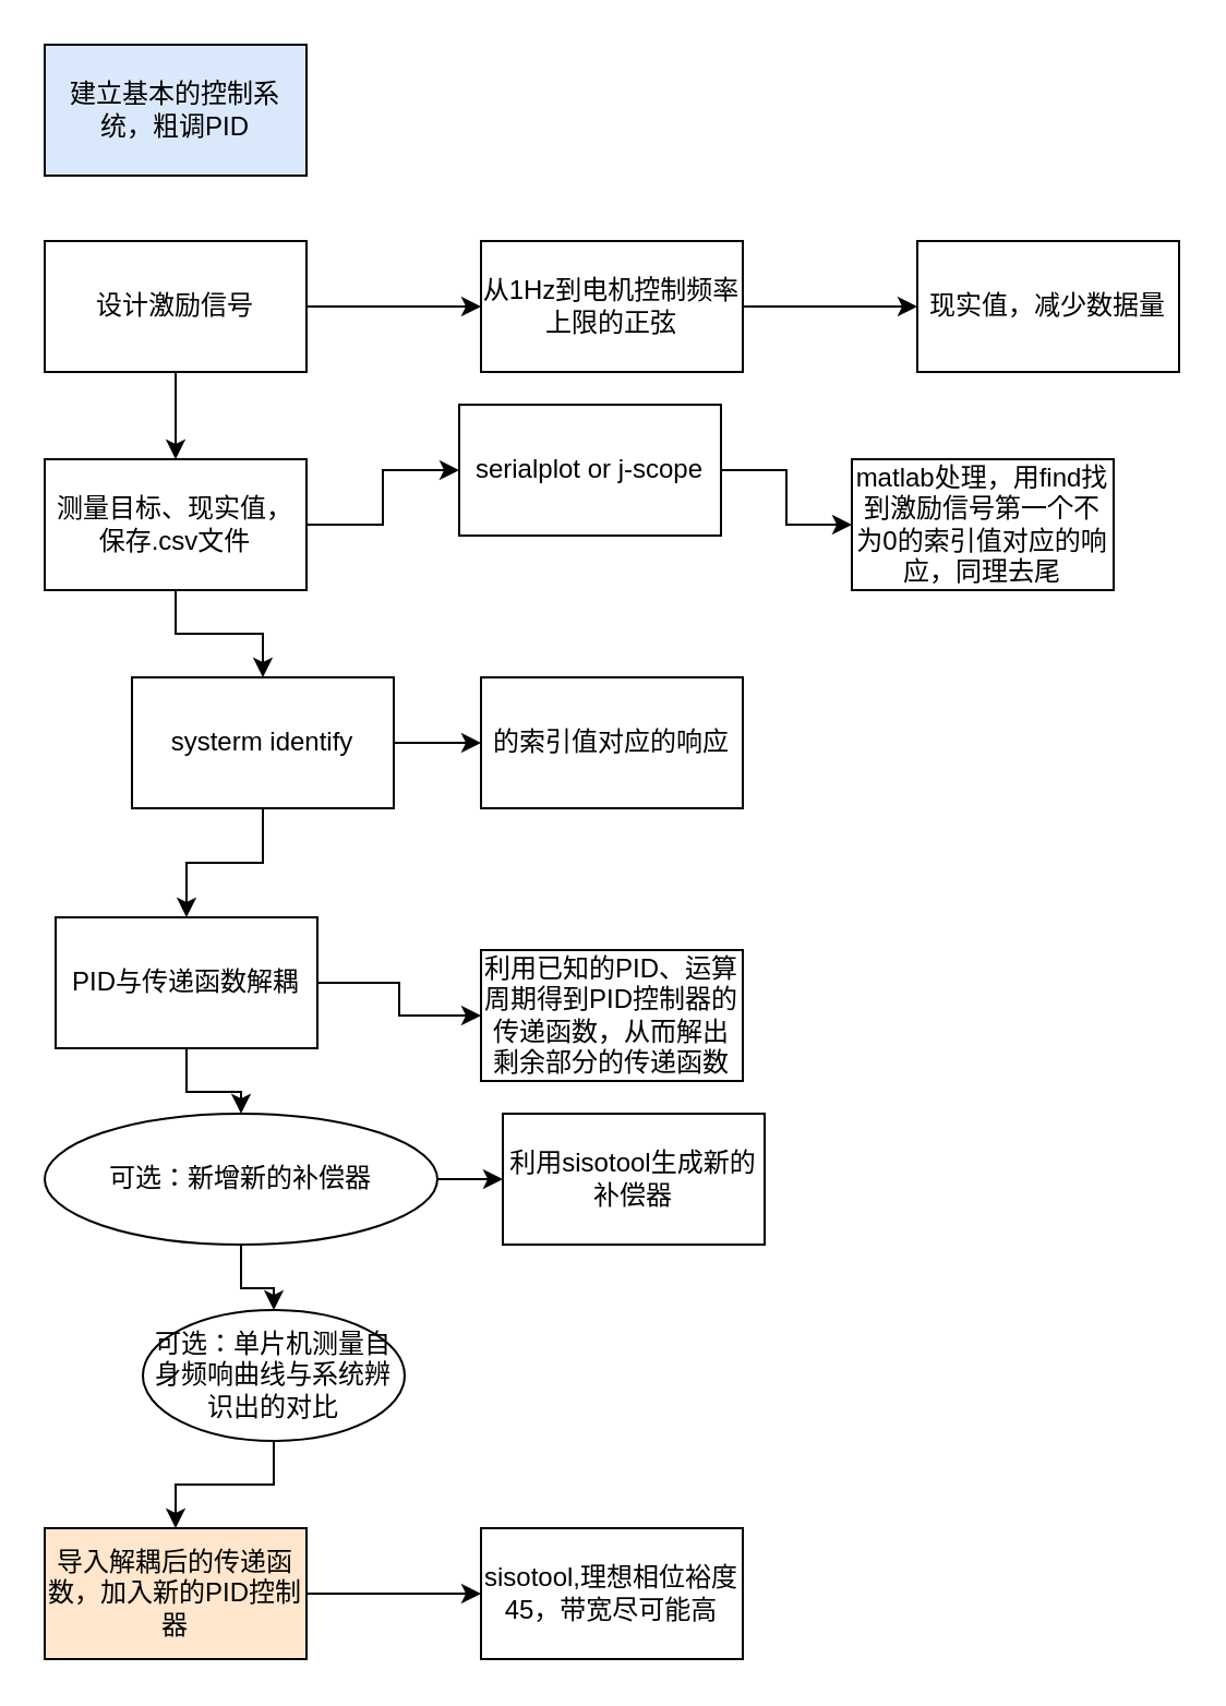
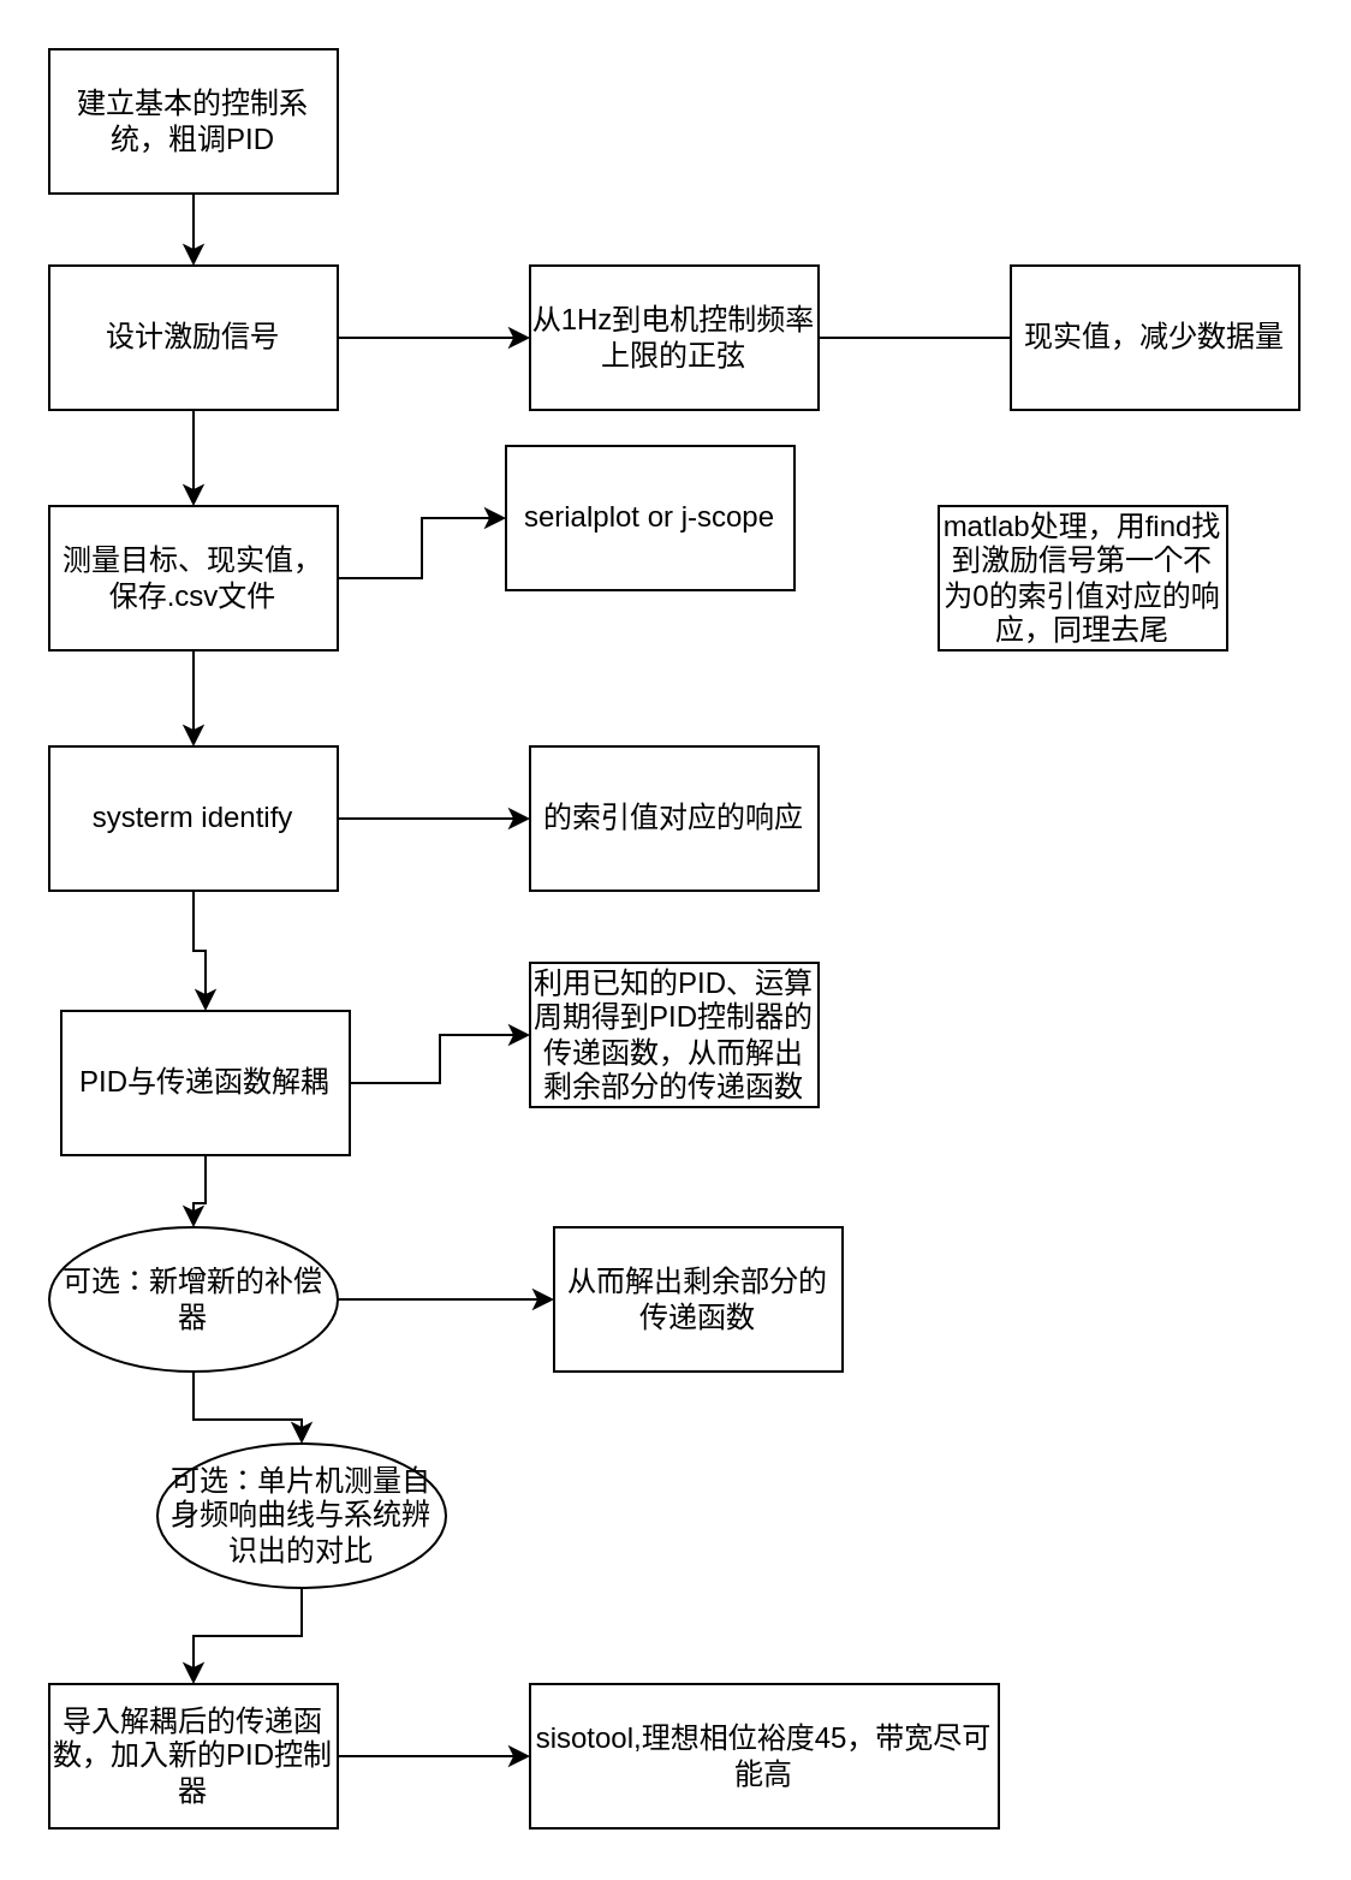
  <mxCell id="0" />
  <mxCell id="1" parent="0" />
- <mxCell id="3" value="建立基本的控制系统，粗调PID" style="rounded=0;whiteSpace=wrap;html=1;fillColor=#dae8fc;" vertex="1" parent="1"><mxGeometry x="20" y="20" width="120" height="60" as="geometry" /></mxCell>
+ <mxCell id="2" value="" style="edgeStyle=orthogonalEdgeStyle;rounded=0;orthogonalLoop=1;jettySize=auto;html=1;" edge="1" parent="1" source="3" target="6"><mxGeometry relative="1" as="geometry" /></mxCell>
+ <mxCell id="3" value="建立基本的控制系统，粗调PID" style="rounded=0;whiteSpace=wrap;html=1;" vertex="1" parent="1"><mxGeometry x="20" y="20" width="120" height="60" as="geometry" /></mxCell>
  <mxCell id="4" value="" style="edgeStyle=orthogonalEdgeStyle;rounded=0;orthogonalLoop=1;jettySize=auto;html=1;" edge="1" parent="1" source="6" target="8"><mxGeometry relative="1" as="geometry" /></mxCell>
  <mxCell id="5" value="" style="edgeStyle=orthogonalEdgeStyle;rounded=0;orthogonalLoop=1;jettySize=auto;html=1;" edge="1" parent="1" source="6" target="12"><mxGeometry relative="1" as="geometry" /></mxCell>
  <mxCell id="6" value="设计激励信号" style="rounded=0;whiteSpace=wrap;html=1;" vertex="1" parent="1"><mxGeometry x="20" y="110" width="120" height="60" as="geometry" /></mxCell>
- <mxCell id="7" value="" style="edgeStyle=orthogonalEdgeStyle;rounded=0;orthogonalLoop=1;jettySize=auto;html=1;" edge="1" parent="1" source="8" target="9"><mxGeometry relative="1" as="geometry" /></mxCell>
+ <mxCell id="7" value="" style="edgeStyle=orthogonalEdgeStyle;rounded=0;orthogonalLoop=1;jettySize=auto;html=1;endArrow=none;" edge="1" parent="1" source="8" target="9"><mxGeometry relative="1" as="geometry" /></mxCell>
  <mxCell id="8" value="从1Hz到电机控制频率上限的正弦" style="whiteSpace=wrap;html=1;rounded=0;" vertex="1" parent="1"><mxGeometry x="220" y="110" width="120" height="60" as="geometry" /></mxCell>
  <mxCell id="9" value="现实值，减少数据量" style="whiteSpace=wrap;html=1;rounded=0;" vertex="1" parent="1"><mxGeometry x="420" y="110" width="120" height="60" as="geometry" /></mxCell>
  <mxCell id="10" value="" style="edgeStyle=orthogonalEdgeStyle;rounded=0;orthogonalLoop=1;jettySize=auto;html=1;" edge="1" parent="1" source="12" target="14"><mxGeometry relative="1" as="geometry" /></mxCell>
  <mxCell id="11" value="" style="edgeStyle=orthogonalEdgeStyle;rounded=0;orthogonalLoop=1;jettySize=auto;html=1;" edge="1" parent="1" source="12" target="17"><mxGeometry relative="1" as="geometry" /></mxCell>
  <mxCell id="12" value="测量目标、现实值，保存.csv文件" style="whiteSpace=wrap;html=1;rounded=0;" vertex="1" parent="1"><mxGeometry x="20" y="210" width="120" height="60" as="geometry" /></mxCell>
- <mxCell id="13" value="" style="edgeStyle=orthogonalEdgeStyle;rounded=0;orthogonalLoop=1;jettySize=auto;html=1;" edge="1" parent="1" source="14" target="18"><mxGeometry relative="1" as="geometry" /></mxCell>
  <mxCell id="14" value="serialplot or j-scope" style="whiteSpace=wrap;html=1;rounded=0;" vertex="1" parent="1"><mxGeometry x="210" y="185" width="120" height="60" as="geometry" /></mxCell>
  <mxCell id="15" value="" style="edgeStyle=orthogonalEdgeStyle;rounded=0;orthogonalLoop=1;jettySize=auto;html=1;" edge="1" parent="1" source="17" target="19"><mxGeometry relative="1" as="geometry" /></mxCell>
  <mxCell id="16" value="" style="edgeStyle=orthogonalEdgeStyle;rounded=0;orthogonalLoop=1;jettySize=auto;html=1;" edge="1" parent="1" source="17" target="22"><mxGeometry relative="1" as="geometry" /></mxCell>
- <mxCell id="17" value="systerm identify" style="whiteSpace=wrap;html=1;rounded=0;" vertex="1" parent="1"><mxGeometry x="60" y="310" width="120" height="60" as="geometry" /></mxCell>
+ <mxCell id="17" value="systerm identify" style="whiteSpace=wrap;html=1;rounded=0;" vertex="1" parent="1"><mxGeometry x="20" y="310" width="120" height="60" as="geometry" /></mxCell>
  <mxCell id="18" value="matlab处理，用find找到激励信号第一个不为0的索引值对应的响应，同理去尾" style="whiteSpace=wrap;html=1;rounded=0;" vertex="1" parent="1"><mxGeometry x="390" y="210" width="120" height="60" as="geometry" /></mxCell>
  <mxCell id="19" value="的索引值对应的响应" style="whiteSpace=wrap;html=1;rounded=0;" vertex="1" parent="1"><mxGeometry x="220" y="310" width="120" height="60" as="geometry" /></mxCell>
  <mxCell id="20" value="" style="edgeStyle=orthogonalEdgeStyle;rounded=0;orthogonalLoop=1;jettySize=auto;html=1;" edge="1" parent="1" source="22" target="23"><mxGeometry relative="1" as="geometry" /></mxCell>
  <mxCell id="21" value="" style="edgeStyle=orthogonalEdgeStyle;rounded=0;orthogonalLoop=1;jettySize=auto;html=1;" edge="1" parent="1" source="22" target="26"><mxGeometry relative="1" as="geometry" /></mxCell>
  <mxCell id="22" value="PID与传递函数解耦" style="whiteSpace=wrap;html=1;rounded=0;" vertex="1" parent="1"><mxGeometry x="25" y="420" width="120" height="60" as="geometry" /></mxCell>
- <mxCell id="23" value="利用已知的PID、运算周期得到PID控制器的传递函数，从而解出剩余部分的传递函数" style="whiteSpace=wrap;html=1;rounded=0;" vertex="1" parent="1"><mxGeometry x="220" y="435" width="120" height="60" as="geometry" /></mxCell>
+ <mxCell id="23" value="利用已知的PID、运算周期得到PID控制器的传递函数，从而解出剩余部分的传递函数" style="whiteSpace=wrap;html=1;rounded=0;" vertex="1" parent="1"><mxGeometry x="220" y="400" width="120" height="60" as="geometry" /></mxCell>
  <mxCell id="24" value="" style="edgeStyle=orthogonalEdgeStyle;rounded=0;orthogonalLoop=1;jettySize=auto;html=1;" edge="1" parent="1" source="26" target="27"><mxGeometry relative="1" as="geometry" /></mxCell>
  <mxCell id="25" value="" style="edgeStyle=orthogonalEdgeStyle;rounded=0;orthogonalLoop=1;jettySize=auto;html=1;" edge="1" parent="1" source="26" target="29"><mxGeometry relative="1" as="geometry" /></mxCell>
- <mxCell id="26" value="可选：新增新的补偿器" style="ellipse;whiteSpace=wrap;html=1;rounded=0;" vertex="1" parent="1"><mxGeometry x="20" y="510" width="180" height="60" as="geometry" /></mxCell>
- <mxCell id="27" value="利用sisotool生成新的补偿器" style="whiteSpace=wrap;html=1;rounded=0;" vertex="1" parent="1"><mxGeometry x="230" y="510" width="120" height="60" as="geometry" /></mxCell>
+ <mxCell id="26" value="可选：新增新的补偿器" style="ellipse;whiteSpace=wrap;html=1;rounded=0;" vertex="1" parent="1"><mxGeometry x="20" y="510" width="120" height="60" as="geometry" /></mxCell>
+ <mxCell id="27" value="从而解出剩余部分的传递函数" style="whiteSpace=wrap;html=1;rounded=0;" vertex="1" parent="1"><mxGeometry x="230" y="510" width="120" height="60" as="geometry" /></mxCell>
  <mxCell id="28" value="" style="edgeStyle=orthogonalEdgeStyle;rounded=0;orthogonalLoop=1;jettySize=auto;html=1;" edge="1" parent="1" source="29" target="31"><mxGeometry relative="1" as="geometry" /></mxCell>
  <mxCell id="29" value="可选：单片机测量自身频响曲线与系统辨识出的对比" style="ellipse;whiteSpace=wrap;html=1;rounded=0;" vertex="1" parent="1"><mxGeometry x="65" y="600" width="120" height="60" as="geometry" /></mxCell>
  <mxCell id="30" value="" style="edgeStyle=orthogonalEdgeStyle;rounded=0;orthogonalLoop=1;jettySize=auto;html=1;" edge="1" parent="1" source="31" target="32"><mxGeometry relative="1" as="geometry" /></mxCell>
- <mxCell id="31" value="导入解耦后的传递函数，加入新的PID控制器" style="whiteSpace=wrap;html=1;rounded=0;fillColor=#ffe6cc;" vertex="1" parent="1"><mxGeometry x="20" y="700" width="120" height="60" as="geometry" /></mxCell>
- <mxCell id="32" value="sisotool,理想相位裕度45，带宽尽可能高" style="whiteSpace=wrap;html=1;rounded=0;" vertex="1" parent="1"><mxGeometry x="220" y="700" width="120" height="60" as="geometry" /></mxCell>
+ <mxCell id="31" value="导入解耦后的传递函数，加入新的PID控制器" style="whiteSpace=wrap;html=1;rounded=0;" vertex="1" parent="1"><mxGeometry x="20" y="700" width="120" height="60" as="geometry" /></mxCell>
+ <mxCell id="32" value="sisotool,理想相位裕度45，带宽尽可能高" style="whiteSpace=wrap;html=1;rounded=0;" vertex="1" parent="1"><mxGeometry x="220" y="700" width="195" height="60" as="geometry" /></mxCell>
